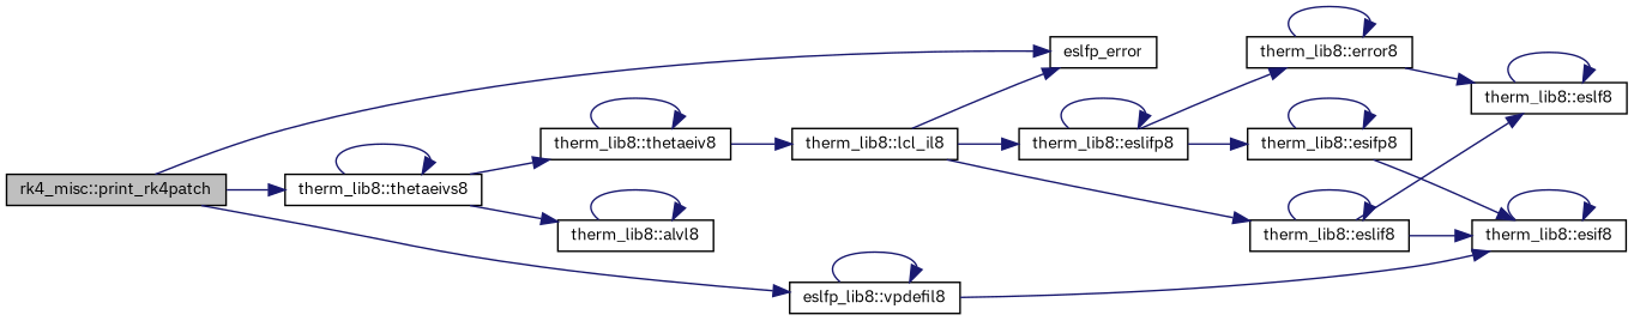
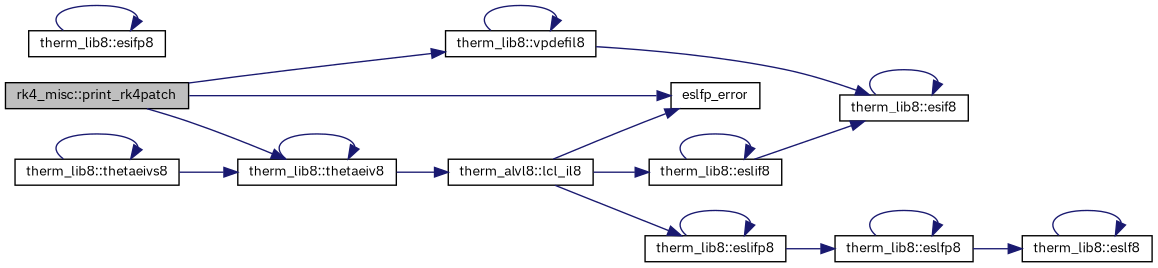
  digraph {
    fontname="IBM Plex Sans"
    rankdir=LR
    node [color=black fillcolor=white fontname="IBM Plex Sans" fontsize=10 shape=record style=filled]
    edge [color=midnightblue fontname="IBM Plex Sans" fontsize=10 labelfontname=Helvetica labelfontsize=10 style=solid]
    n1 [fillcolor=grey75 fontcolor=black height=0.2 label="rk4_misc::print_rk4patch" width=0.4]
    n2 [height=0.2 label=eslfp_error width=0.4]
    n3 [height=0.2 label="therm_lib8::thetaeiv8" width=0.4]
-   n4 [height=0.2 label="eslfp_lib8::vpdefil8" width=0.4]
-   n5 [height=0.2 label="therm_lib8::lcl_il8" width=0.4]
+   n4 [height=0.2 label="therm_lib8::vpdefil8" width=0.4]
+   n5 [height=0.2 label="therm_alvl8::lcl_il8" width=0.4]
    n6 [height=0.2 label="therm_lib8::esif8" width=0.4]
    n7 [height=0.2 label="therm_lib8::eslif8" width=0.4]
    n8 [height=0.2 label="therm_lib8::eslifp8" width=0.4]
    n9 [height=0.2 label="therm_lib8::thetaeivs8" width=0.4]
-   n10 [height=0.2 label="therm_lib8::alvl8" width=0.4]
    n11 [height=0.2 label="therm_lib8::eslf8" width=0.4]
    n12 [height=0.2 label="therm_lib8::esifp8" width=0.4]
-   n13 [height=0.2 label="therm_lib8::error8" width=0.4]
+   n13 [height=0.2 label="therm_lib8::eslfp8" width=0.4]
    n1 -> n2
-   n1 -> n9
+   n1 -> n3
    n1 -> n4
    n3 -> n3
    n3 -> n5
    n4 -> n4
    n4 -> n6
    n5 -> n2
    n5 -> n7
    n5 -> n8
    n6 -> n6
    n7 -> n6
    n7 -> n7
-   n7 -> n11
    n8 -> n8
-   n8 -> n12
    n8 -> n13
    n9 -> n3
    n9 -> n9
-   n9 -> n10
-   n10 -> n10
    n11 -> n11
-   n12 -> n6
    n12 -> n12
    n13 -> n11
    n13 -> n13
  }
